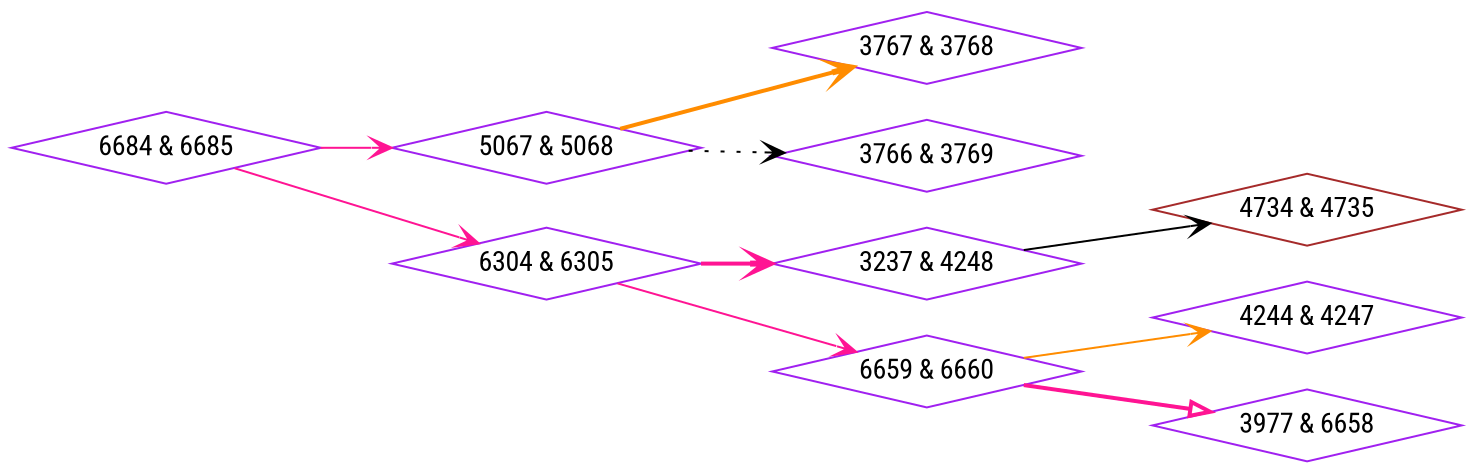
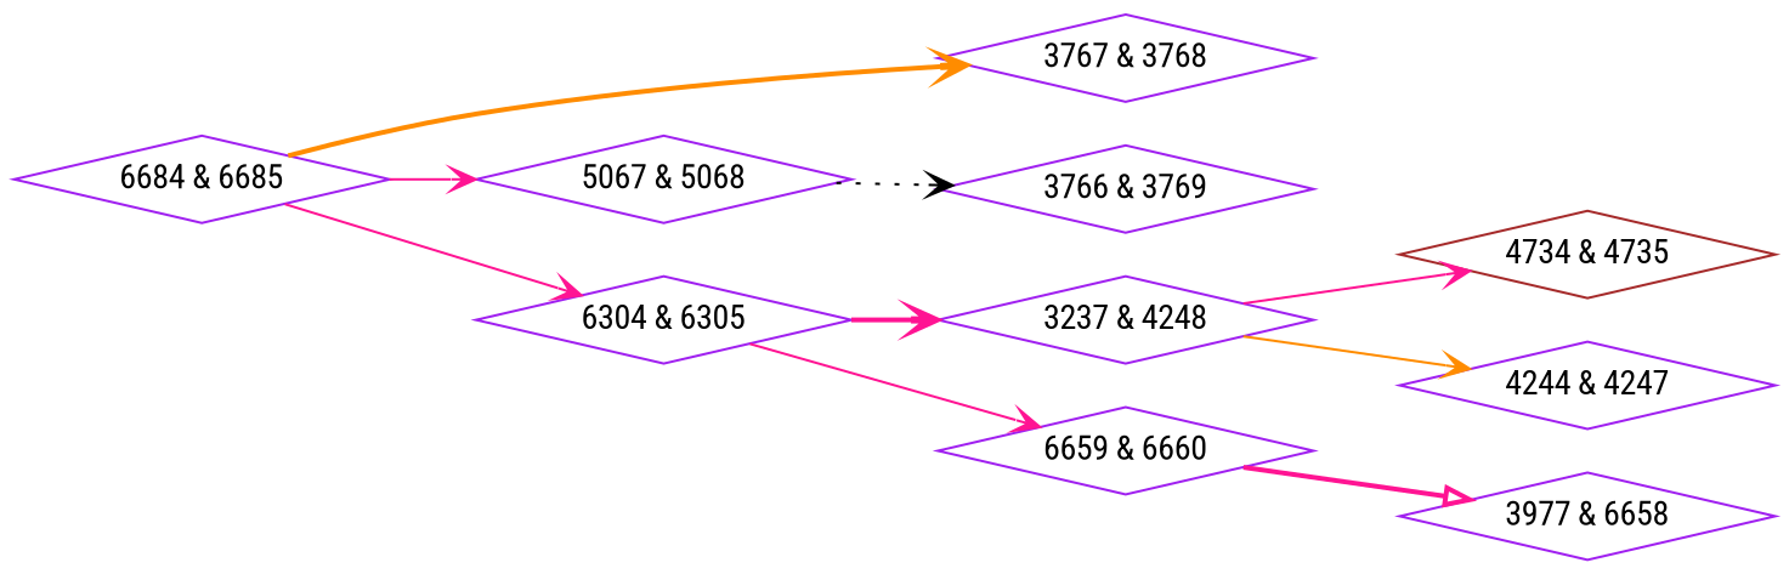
  digraph {
    fontname="Roboto Condensed"
    rankdir=LR
    node [color=purple fontname="Roboto Condensed" shape=diamond]
    edge [arrowhead=vee color=deeppink fontname="Roboto Condensed" style=solid]
    n1 [label="3237 & 4248"]
    n2 [label="4244 & 4247"]
    n3 [color=brown label="4734 & 4735"]
    n4 [label="3766 & 3769"]
    n5 [label="3767 & 3768"]
    n6 [label="3977 & 6658"]
    n7 [label="5067 & 5068"]
    n8 [label="6304 & 6305"]
    n9 [label="6659 & 6660"]
    n10 [label="6684 & 6685"]
-   n9 -> n2 [color=darkorange]
-   n1 -> n3 [color=black]
+   n1 -> n2 [color=darkorange]
+   n1 -> n3
    n7 -> n4 [color=black style=dotted]
    n8 -> n1 [style=bold]
    n8 -> n9
    n9 -> n6 [arrowhead=onormal style=bold]
-   n7 -> n5 [color=darkorange style=bold]
+   n10 -> n5 [color=darkorange style=bold]
    n10 -> n7
    n10 -> n8
  }
